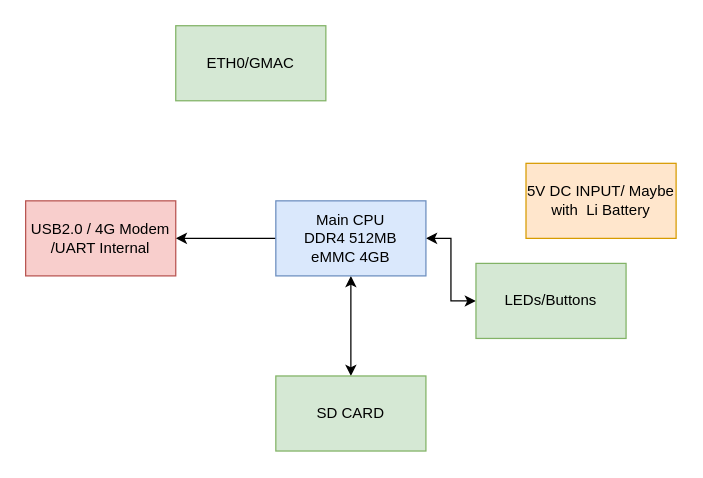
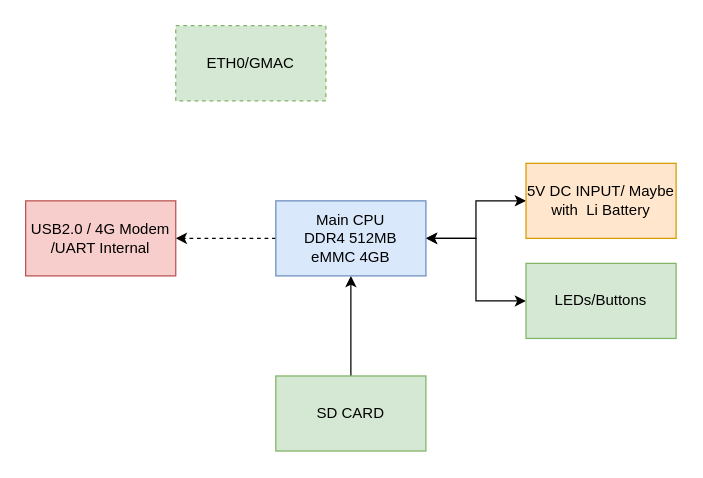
  <mxCell id="0" />
  <mxCell id="1" parent="0" />
- <mxCell id="2" value="" style="edgeStyle=orthogonalEdgeStyle;rounded=0;orthogonalLoop=1;jettySize=auto;html=1;" edge="1" parent="1" source="6" target="8"><mxGeometry relative="1" as="geometry" /></mxCell>
- <mxCell id="3" value="" style="edgeStyle=orthogonalEdgeStyle;rounded=0;orthogonalLoop=1;jettySize=auto;html=1;startArrow=classic;startFill=1;" edge="1" parent="1" source="6" target="9"><mxGeometry relative="1" as="geometry" /></mxCell>
+ <mxCell id="2" value="" style="edgeStyle=orthogonalEdgeStyle;rounded=0;orthogonalLoop=1;jettySize=auto;html=1;dashed=1;" edge="1" parent="1" source="6" target="8"><mxGeometry relative="1" as="geometry" /></mxCell>
+ <mxCell id="3" value="" style="edgeStyle=orthogonalEdgeStyle;rounded=0;orthogonalLoop=1;jettySize=auto;html=1;startArrow=classic;startFill=1;endArrow=none;" edge="1" parent="1" source="6" target="9"><mxGeometry relative="1" as="geometry" /></mxCell>
+ <mxCell id="4" value="" style="edgeStyle=orthogonalEdgeStyle;rounded=0;orthogonalLoop=1;jettySize=auto;html=1;startArrow=classic;startFill=1;" edge="1" parent="1" source="6" target="10"><mxGeometry relative="1" as="geometry" /></mxCell>
  <mxCell id="5" style="edgeStyle=orthogonalEdgeStyle;rounded=0;orthogonalLoop=1;jettySize=auto;html=1;entryX=0;entryY=0.5;entryDx=0;entryDy=0;startArrow=classic;startFill=1;" edge="1" parent="1" source="6" target="11"><mxGeometry relative="1" as="geometry" /></mxCell>
  <mxCell id="6" value="Main CPU&lt;br&gt;DDR4 512MB&lt;br&gt;eMMC 4GB" style="rounded=0;whiteSpace=wrap;html=1;fillColor=#dae8fc;strokeColor=#6c8ebf;" vertex="1" parent="1"><mxGeometry x="220" y="160" width="120" height="60" as="geometry" /></mxCell>
- <mxCell id="7" value="ETH0/GMAC" style="whiteSpace=wrap;html=1;rounded=0;strokeColor=#82b366;fillColor=#d5e8d4;" vertex="1" parent="1"><mxGeometry x="140" y="20" width="120" height="60" as="geometry" /></mxCell>
+ <mxCell id="7" value="ETH0/GMAC" style="whiteSpace=wrap;html=1;rounded=0;strokeColor=#82b366;fillColor=#d5e8d4;dashed=1;" vertex="1" parent="1"><mxGeometry x="140" y="20" width="120" height="60" as="geometry" /></mxCell>
  <mxCell id="8" value="USB2.0 / 4G Modem /UART Internal" style="whiteSpace=wrap;html=1;rounded=0;strokeColor=#b85450;fillColor=#f8cecc;" vertex="1" parent="1"><mxGeometry x="20" y="160" width="120" height="60" as="geometry" /></mxCell>
  <mxCell id="9" value="SD CARD" style="whiteSpace=wrap;html=1;rounded=0;strokeColor=#82b366;fillColor=#d5e8d4;" vertex="1" parent="1"><mxGeometry x="220" y="300" width="120" height="60" as="geometry" /></mxCell>
  <mxCell id="10" value="5V DC INPUT/ Maybe with&amp;nbsp; Li Battery" style="whiteSpace=wrap;html=1;rounded=0;strokeColor=#d79b00;fillColor=#ffe6cc;" vertex="1" parent="1"><mxGeometry x="420" y="130" width="120" height="60" as="geometry" /></mxCell>
- <mxCell id="11" value="LEDs/Buttons" style="whiteSpace=wrap;html=1;rounded=0;strokeColor=#82b366;fillColor=#d5e8d4;" vertex="1" parent="1"><mxGeometry x="380" y="210" width="120" height="60" as="geometry" /></mxCell>
+ <mxCell id="11" value="LEDs/Buttons" style="whiteSpace=wrap;html=1;rounded=0;strokeColor=#82b366;fillColor=#d5e8d4;" vertex="1" parent="1"><mxGeometry x="420" y="210" width="120" height="60" as="geometry" /></mxCell>
